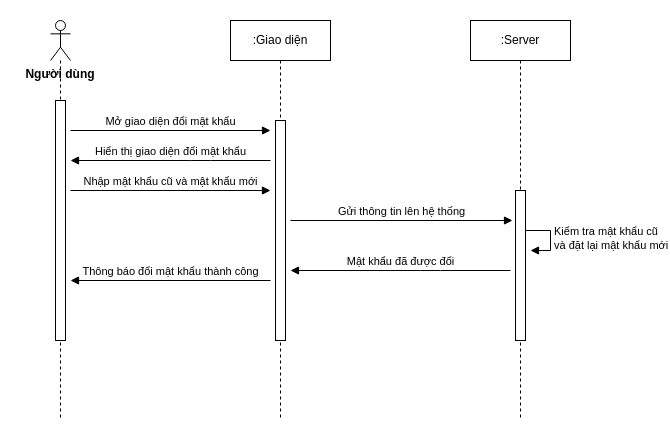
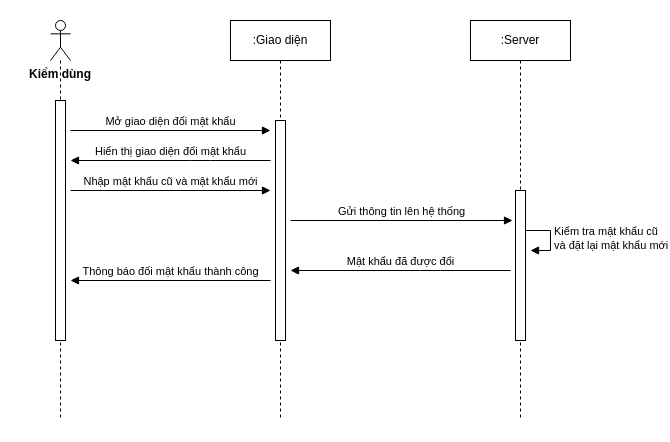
  <mxCell id="0" />
  <mxCell id="1" parent="0" />
  <mxCell id="2" value="" style="shape=umlLifeline;participant=umlActor;perimeter=lifelinePerimeter;whiteSpace=wrap;html=1;container=1;collapsible=0;recursiveResize=0;verticalAlign=top;spacingTop=36;outlineConnect=0;" vertex="1" parent="1"><mxGeometry x="50" y="20" width="20" height="400" as="geometry" /></mxCell>
  <mxCell id="3" value="" style="html=1;points=[];perimeter=orthogonalPerimeter;" vertex="1" parent="2"><mxGeometry x="5" y="80" width="10" height="240" as="geometry" /></mxCell>
  <mxCell id="4" value=":Giao diện" style="shape=umlLifeline;perimeter=lifelinePerimeter;whiteSpace=wrap;html=1;container=1;collapsible=0;recursiveResize=0;outlineConnect=0;" vertex="1" parent="1"><mxGeometry x="230" y="20" width="100" height="400" as="geometry" /></mxCell>
  <mxCell id="5" value="" style="html=1;points=[];perimeter=orthogonalPerimeter;" vertex="1" parent="4"><mxGeometry x="45" y="100" width="10" height="220" as="geometry" /></mxCell>
  <mxCell id="6" value="Gửi thông tin lên hệ thống" style="html=1;verticalAlign=bottom;endArrow=block;" edge="1" parent="4"><mxGeometry width="80" relative="1" as="geometry"><mxPoint x="60" y="200" as="sourcePoint" /><mxPoint x="282" y="200" as="targetPoint" /></mxGeometry></mxCell>
  <mxCell id="7" value=":Server" style="shape=umlLifeline;perimeter=lifelinePerimeter;whiteSpace=wrap;html=1;container=1;collapsible=0;recursiveResize=0;outlineConnect=0;" vertex="1" parent="1"><mxGeometry x="470" y="20" width="100" height="400" as="geometry" /></mxCell>
  <mxCell id="8" value="" style="html=1;points=[];perimeter=orthogonalPerimeter;" vertex="1" parent="7"><mxGeometry x="45" y="170" width="10" height="150" as="geometry" /></mxCell>
  <mxCell id="9" value="Kiểm tra mật khẩu cũ&lt;br&gt;và đặt lại mật khẩu mới" style="edgeStyle=orthogonalEdgeStyle;html=1;align=left;spacingLeft=2;endArrow=block;rounded=0;entryX=1;entryY=0;" edge="1" parent="7"><mxGeometry relative="1" as="geometry"><mxPoint x="55" y="210" as="sourcePoint" /><Array as="points"><mxPoint x="80" y="210" /></Array><mxPoint x="60" y="230" as="targetPoint" /></mxGeometry></mxCell>
- <mxCell id="10" value="Người dùng" style="text;align=center;fontStyle=1;verticalAlign=middle;spacingLeft=3;spacingRight=3;strokeColor=none;rotatable=0;points=[[0,0.5],[1,0.5]];portConstraint=eastwest;" vertex="1" parent="1"><mxGeometry x="20" y="60" width="80" height="26" as="geometry" /></mxCell>
+ <mxCell id="10" value="Kiểm dùng" style="text;align=center;fontStyle=1;verticalAlign=middle;spacingLeft=3;spacingRight=3;strokeColor=none;rotatable=0;points=[[0,0.5],[1,0.5]];portConstraint=eastwest;" vertex="1" parent="1"><mxGeometry x="20" y="60" width="80" height="26" as="geometry" /></mxCell>
  <mxCell id="11" value="Mở giao diện đổi mật khẩu" style="html=1;verticalAlign=bottom;endArrow=block;" edge="1" parent="1"><mxGeometry width="80" relative="1" as="geometry"><mxPoint x="70" y="130" as="sourcePoint" /><mxPoint x="270" y="130" as="targetPoint" /></mxGeometry></mxCell>
  <mxCell id="12" value="Hiển thị giao diện đổi mật khẩu" style="html=1;verticalAlign=bottom;endArrow=block;" edge="1" parent="1"><mxGeometry width="80" relative="1" as="geometry"><mxPoint x="270" y="160" as="sourcePoint" /><mxPoint x="70" y="160" as="targetPoint" /><Array as="points"><mxPoint x="200" y="160" /></Array></mxGeometry></mxCell>
  <mxCell id="13" value="Nhập mật khẩu cũ và mật khẩu mới" style="html=1;verticalAlign=bottom;endArrow=block;" edge="1" parent="1"><mxGeometry width="80" relative="1" as="geometry"><mxPoint x="70" y="190" as="sourcePoint" /><mxPoint x="270" y="190" as="targetPoint" /></mxGeometry></mxCell>
  <mxCell id="14" value="Mật khẩu đã được đổi" style="html=1;verticalAlign=bottom;endArrow=block;" edge="1" parent="1"><mxGeometry width="80" relative="1" as="geometry"><mxPoint x="510" y="270" as="sourcePoint" /><mxPoint x="290" y="270" as="targetPoint" /><Array as="points"><mxPoint x="430" y="270" /></Array></mxGeometry></mxCell>
  <mxCell id="15" value="Thông báo đổi mật khẩu thành công" style="html=1;verticalAlign=bottom;endArrow=block;" edge="1" parent="1"><mxGeometry width="80" relative="1" as="geometry"><mxPoint x="270" y="280" as="sourcePoint" /><mxPoint x="70" y="280" as="targetPoint" /></mxGeometry></mxCell>
